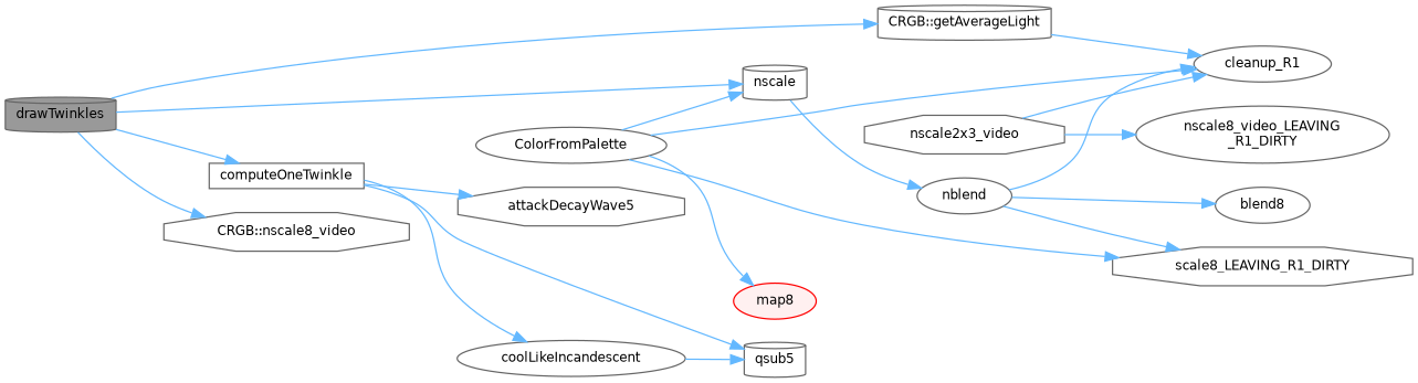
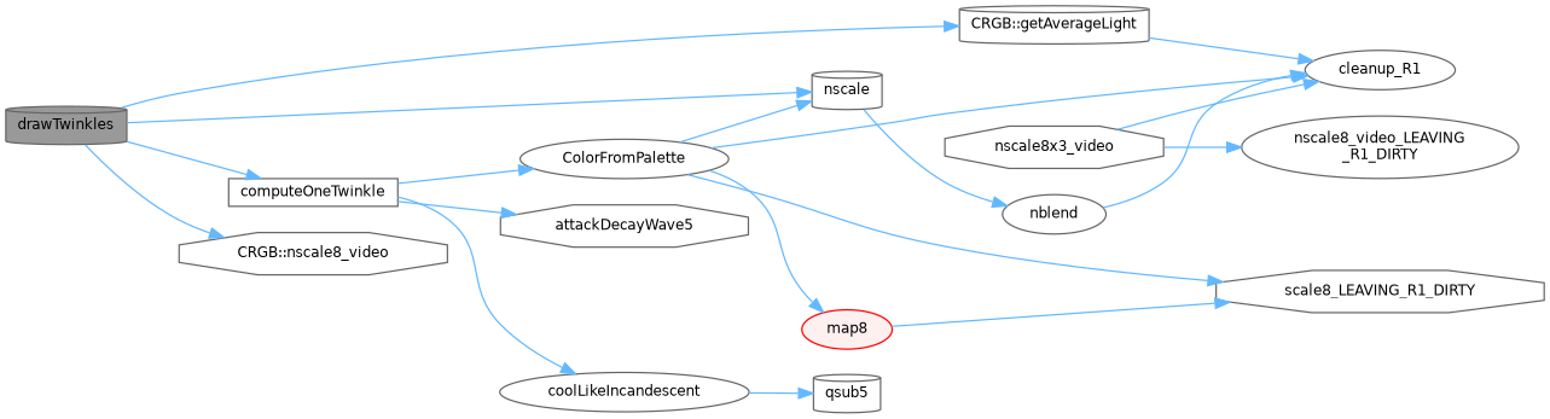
  digraph {
    rankdir=LR
    node [color=grey40 fillcolor=white fontname=Helvetica fontsize=10 shape=ellipse style=filled]
    edge [color=steelblue1 fontname=Helvetica fontsize=10 labelfontname=Helvetica labelfontsize=10 style=solid]
    n1 [color=gray40 fillcolor=grey60 fontcolor=black height=0.2 label=drawTwinkles shape=cylinder width=0.4]
    n2 [height=0.2 label=nscale shape=cylinder width=0.4]
    n3 [height=0.2 label=computeOneTwinkle shape=box width=0.4]
    n4 [height=0.2 label="CRGB::getAverageLight" shape=cylinder width=0.4]
    n5 [height=0.2 label="CRGB::nscale8_video" shape=octagon width=0.4]
    n6 [height=0.2 label=nblend width=0.4]
    n7 [height=0.2 label=attackDecayWave5 shape=octagon width=0.4]
    n8 [height=0.2 label=ColorFromPalette width=0.4]
    n9 [height=0.2 label=coolLikeIncandescent width=0.4]
    n10 [height=0.2 label=cleanup_R1 width=0.4]
-   n11 [height=0.2 label=blend8 width=0.4]
    n12 [height=0.2 label=scale8_LEAVING_R1_DIRTY shape=octagon width=0.4]
    n13 [color=red fillcolor="#FFF0F0" height=0.2 label=map8 width=0.4]
    n14 [height=0.2 label=qsub5 shape=cylinder width=0.4]
-   n15 [height=0.2 label=nscale2x3_video shape=octagon width=0.4]
+   n15 [height=0.2 label=nscale8x3_video shape=octagon width=0.4]
    n16 [height=0.2 label="nscale8_video_LEAVING\l_R1_DIRTY" width=0.4]
    n1 -> n2
    n1 -> n3
    n1 -> n4
    n1 -> n5
    n2 -> n6
    n3 -> n7
-   n3 -> n14
+   n3 -> n8
    n3 -> n9
    n4 -> n10
    n6 -> n10
-   n6 -> n11
-   n6 -> n12
+   n13 -> n12
    n8 -> n2
    n8 -> n10
    n8 -> n12
    n8 -> n13
    n9 -> n14
    n15 -> n10
    n15 -> n16
  }
